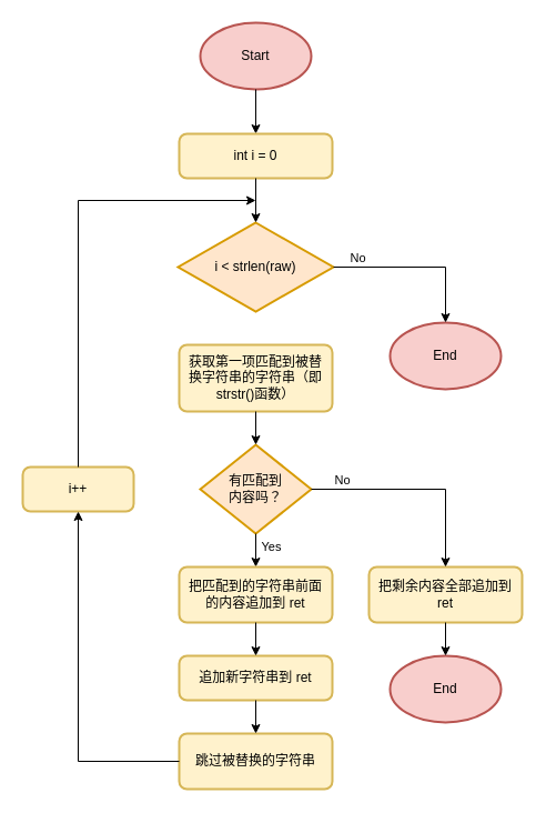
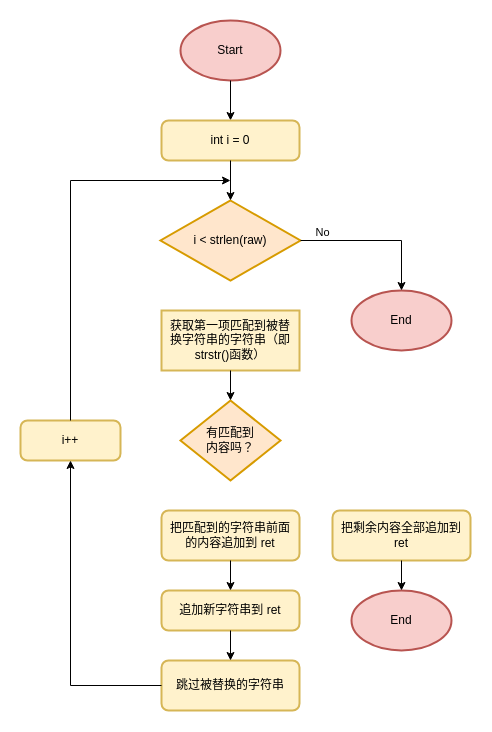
  <mxCell id="0" />
  <mxCell id="1" parent="0" />
  <mxCell id="2" value="Start" style="strokeWidth=2;html=1;shape=mxgraph.flowchart.start_1;whiteSpace=wrap;fillColor=#f8cecc;strokeColor=#b85450;" parent="1" vertex="1"><mxGeometry x="180" y="20" width="100" height="60" as="geometry" /></mxCell>
  <mxCell id="3" value="" style="endArrow=classic;html=1;rounded=0;exitX=0.5;exitY=1;exitDx=0;exitDy=0;exitPerimeter=0;entryX=0.5;entryY=0;entryDx=0;entryDy=0;" parent="1" source="2" target="21" edge="1"><mxGeometry width="50" height="50" relative="1" as="geometry"><mxPoint x="340" y="150" as="sourcePoint" /><mxPoint x="230" y="110" as="targetPoint" /></mxGeometry></mxCell>
  <mxCell id="4" value="有匹配到&lt;br&gt;内容吗？" style="strokeWidth=2;html=1;shape=mxgraph.flowchart.decision;whiteSpace=wrap;fillColor=#ffe6cc;strokeColor=#d79b00;" parent="1" vertex="1"><mxGeometry x="180" y="400" width="100" height="80" as="geometry" /></mxCell>
- <mxCell id="5" value="" style="endArrow=classic;html=1;rounded=0;exitX=0.5;exitY=1;exitDx=0;exitDy=0;exitPerimeter=0;entryX=0.5;entryY=0;entryDx=0;entryDy=0;" parent="1" source="4" target="9" edge="1"><mxGeometry width="50" height="50" relative="1" as="geometry"><mxPoint x="681" y="360" as="sourcePoint" /><mxPoint x="231" y="520" as="targetPoint" /></mxGeometry></mxCell>
- <mxCell id="6" value="Yes" style="edgeLabel;html=1;align=center;verticalAlign=middle;resizable=0;points=[];" parent="5" vertex="1" connectable="0"><mxGeometry x="-0.283" relative="1" as="geometry"><mxPoint x="13" as="offset" /></mxGeometry></mxCell>
- <mxCell id="7" value="获取第一项匹配到被替&lt;br&gt;换字符串的字符串（即&lt;br&gt;strstr()函数）" style="rounded=1;whiteSpace=wrap;html=1;absoluteArcSize=1;arcSize=14;strokeWidth=2;fillColor=#fff2cc;strokeColor=#d6b656;" parent="1" vertex="1"><mxGeometry x="161" y="310" width="138" height="60" as="geometry" /></mxCell>
+ <mxCell id="7" value="获取第一项匹配到被替&lt;br&gt;换字符串的字符串（即&lt;br&gt;strstr()函数）" style="whiteSpace=wrap;html=1;absoluteArcSize=1;arcSize=14;strokeWidth=2;fillColor=#fff2cc;strokeColor=#d6b656;rounded=0;" parent="1" vertex="1"><mxGeometry x="161" y="310" width="138" height="60" as="geometry" /></mxCell>
  <mxCell id="8" value="" style="endArrow=classic;html=1;rounded=0;exitX=0.5;exitY=1;exitDx=0;exitDy=0;entryX=0.5;entryY=0;entryDx=0;entryDy=0;entryPerimeter=0;" parent="1" source="7" target="4" edge="1"><mxGeometry width="50" height="50" relative="1" as="geometry"><mxPoint x="258" y="392" as="sourcePoint" /><mxPoint x="251" y="400" as="targetPoint" /></mxGeometry></mxCell>
  <mxCell id="9" value="把匹配到的字符串前面&lt;br&gt;的内容追加到 ret" style="rounded=1;whiteSpace=wrap;html=1;absoluteArcSize=1;arcSize=14;strokeWidth=2;fillColor=#fff2cc;strokeColor=#d6b656;" parent="1" vertex="1"><mxGeometry x="161" y="510" width="138" height="50" as="geometry" /></mxCell>
  <mxCell id="10" value="追加新字符串到 ret" style="rounded=1;whiteSpace=wrap;html=1;absoluteArcSize=1;arcSize=14;strokeWidth=2;fillColor=#fff2cc;strokeColor=#d6b656;" parent="1" vertex="1"><mxGeometry x="161" y="590" width="138" height="40" as="geometry" /></mxCell>
  <mxCell id="11" value="把剩余内容全部追加到&lt;br&gt;ret" style="rounded=1;whiteSpace=wrap;html=1;absoluteArcSize=1;arcSize=14;strokeWidth=2;fillColor=#fff2cc;strokeColor=#d6b656;" parent="1" vertex="1"><mxGeometry x="332" y="510" width="138" height="50" as="geometry" /></mxCell>
- <mxCell id="12" value="" style="endArrow=classic;html=1;rounded=0;exitX=1;exitY=0.5;exitDx=0;exitDy=0;exitPerimeter=0;entryX=0.5;entryY=0;entryDx=0;entryDy=0;" parent="1" source="4" target="11" edge="1"><mxGeometry width="50" height="50" relative="1" as="geometry"><mxPoint x="392" y="490" as="sourcePoint" /><mxPoint x="462" y="450" as="targetPoint" /><Array as="points"><mxPoint x="401" y="440" /></Array></mxGeometry></mxCell>
- <mxCell id="13" value="No" style="edgeLabel;html=1;align=center;verticalAlign=middle;resizable=0;points=[];" parent="12" vertex="1" connectable="0"><mxGeometry x="-0.717" y="1" relative="1" as="geometry"><mxPoint y="-8" as="offset" /></mxGeometry></mxCell>
  <mxCell id="14" value="跳过被替换的字符串" style="rounded=1;whiteSpace=wrap;html=1;absoluteArcSize=1;arcSize=14;strokeWidth=2;fillColor=#fff2cc;strokeColor=#d6b656;" parent="1" vertex="1"><mxGeometry x="161" y="660" width="138" height="50" as="geometry" /></mxCell>
  <mxCell id="15" value="" style="endArrow=classic;html=1;rounded=0;exitX=0.5;exitY=1;exitDx=0;exitDy=0;entryX=0.5;entryY=0;entryDx=0;entryDy=0;" parent="1" source="9" target="10" edge="1"><mxGeometry width="50" height="50" relative="1" as="geometry"><mxPoint x="248" y="647" as="sourcePoint" /><mxPoint x="248" y="677" as="targetPoint" /></mxGeometry></mxCell>
  <mxCell id="16" value="" style="endArrow=classic;html=1;rounded=0;exitX=0.5;exitY=1;exitDx=0;exitDy=0;entryX=0.5;entryY=0;entryDx=0;entryDy=0;" parent="1" source="10" target="14" edge="1"><mxGeometry width="50" height="50" relative="1" as="geometry"><mxPoint x="251" y="725" as="sourcePoint" /><mxPoint x="251" y="755" as="targetPoint" /></mxGeometry></mxCell>
  <mxCell id="17" value="End" style="strokeWidth=2;html=1;shape=mxgraph.flowchart.start_1;whiteSpace=wrap;fillColor=#f8cecc;strokeColor=#b85450;" parent="1" vertex="1"><mxGeometry x="351" y="590" width="100" height="60" as="geometry" /></mxCell>
  <mxCell id="18" value="" style="endArrow=classic;html=1;rounded=0;exitX=0.5;exitY=1;exitDx=0;exitDy=0;entryX=0.5;entryY=0;entryDx=0;entryDy=0;entryPerimeter=0;" parent="1" source="11" target="17" edge="1"><mxGeometry width="50" height="50" relative="1" as="geometry"><mxPoint x="401" y="630" as="sourcePoint" /><mxPoint x="437" y="600" as="targetPoint" /></mxGeometry></mxCell>
  <mxCell id="19" value="End" style="strokeWidth=2;html=1;shape=mxgraph.flowchart.start_1;whiteSpace=wrap;fillColor=#f8cecc;strokeColor=#b85450;" parent="1" vertex="1"><mxGeometry x="351" y="290" width="100" height="60" as="geometry" /></mxCell>
  <mxCell id="20" value="i &amp;lt; strlen(raw)" style="strokeWidth=2;html=1;shape=mxgraph.flowchart.decision;whiteSpace=wrap;fillColor=#ffe6cc;strokeColor=#d79b00;" parent="1" vertex="1"><mxGeometry x="160" y="200" width="140" height="80" as="geometry" /></mxCell>
  <mxCell id="21" value="int i = 0" style="rounded=1;whiteSpace=wrap;html=1;absoluteArcSize=1;arcSize=14;strokeWidth=2;fillColor=#fff2cc;strokeColor=#d6b656;" parent="1" vertex="1"><mxGeometry x="161" y="120" width="138" height="40" as="geometry" /></mxCell>
  <mxCell id="22" value="" style="endArrow=classic;html=1;rounded=0;exitX=0.5;exitY=1;exitDx=0;exitDy=0;entryX=0.5;entryY=0;entryDx=0;entryDy=0;entryPerimeter=0;" parent="1" source="21" target="20" edge="1"><mxGeometry width="50" height="50" relative="1" as="geometry"><mxPoint x="240" y="168" as="sourcePoint" /><mxPoint x="240" y="198" as="targetPoint" /></mxGeometry></mxCell>
  <mxCell id="23" value="i++" style="rounded=1;whiteSpace=wrap;html=1;absoluteArcSize=1;arcSize=14;strokeWidth=2;fillColor=#fff2cc;strokeColor=#d6b656;" parent="1" vertex="1"><mxGeometry x="20" y="420" width="100" height="40" as="geometry" /></mxCell>
  <mxCell id="24" value="" style="endArrow=classic;html=1;rounded=0;entryX=0.5;entryY=1;entryDx=0;entryDy=0;exitX=0;exitY=0.5;exitDx=0;exitDy=0;" parent="1" source="14" target="23" edge="1"><mxGeometry width="50" height="50" relative="1" as="geometry"><mxPoint x="70" y="790" as="sourcePoint" /><mxPoint x="110" y="530" as="targetPoint" /><Array as="points"><mxPoint x="70" y="685" /></Array></mxGeometry></mxCell>
  <mxCell id="25" value="" style="endArrow=classic;html=1;rounded=0;exitX=0.5;exitY=0;exitDx=0;exitDy=0;" parent="1" source="23" edge="1"><mxGeometry width="50" height="50" relative="1" as="geometry"><mxPoint x="50" y="290" as="sourcePoint" /><mxPoint x="230" y="180" as="targetPoint" /><Array as="points"><mxPoint x="70" y="180" /></Array></mxGeometry></mxCell>
  <mxCell id="26" value="" style="endArrow=classic;html=1;rounded=0;exitX=1;exitY=0.5;exitDx=0;exitDy=0;exitPerimeter=0;entryX=0.5;entryY=0;entryDx=0;entryDy=0;entryPerimeter=0;" parent="1" source="20" target="19" edge="1"><mxGeometry width="50" height="50" relative="1" as="geometry"><mxPoint x="303" y="210" as="sourcePoint" /><mxPoint x="424" y="280" as="targetPoint" /><Array as="points"><mxPoint x="401" y="240" /></Array></mxGeometry></mxCell>
  <mxCell id="27" value="No" style="edgeLabel;html=1;align=center;verticalAlign=middle;resizable=0;points=[];" parent="26" vertex="1" connectable="0"><mxGeometry x="-0.717" y="1" relative="1" as="geometry"><mxPoint y="-8" as="offset" /></mxGeometry></mxCell>
